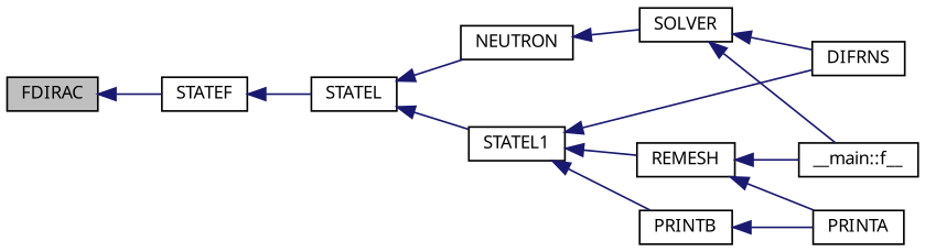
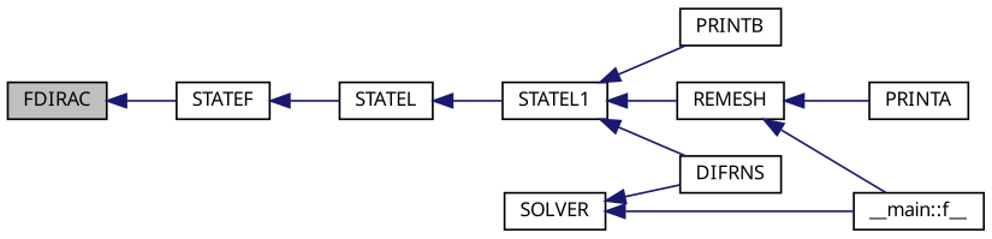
  digraph {
    fontname="Noto Sans"
    rankdir=LR
    node [color=black fillcolor=white fontname="Noto Sans" fontsize=10 shape=record style=filled]
    edge [color=midnightblue dir=back fontname="Noto Sans" fontsize=10 labelfontname=FreeSans labelfontsize=10 style=solid]
    n1 [fillcolor=grey75 fontcolor=black height=0.2 label=FDIRAC width=0.4]
    n2 [height=0.2 label=STATEF width=0.4]
    n3 [height=0.2 label=STATEL width=0.4]
    n4 [height=0.2 label=STATEL1 width=0.4]
-   n5 [height=0.2 label=NEUTRON width=0.4]
    n6 [height=0.2 label=DIFRNS width=0.4]
    n7 [height=0.2 label=PRINTB width=0.4]
    n8 [height=0.2 label=REMESH width=0.4]
    n9 [height=0.2 label=SOLVER width=0.4]
    n10 [height=0.2 label=PRINTA width=0.4]
    n11 [height=0.2 label="__main::f__" width=0.4]
    n1 -> n2
    n2 -> n3
    n3 -> n4
-   n3 -> n5
    n4 -> n6
    n4 -> n7
    n4 -> n8
-   n5 -> n9
-   n7 -> n10
    n8 -> n10
    n8 -> n11
    n9 -> n6
    n9 -> n11
  }
